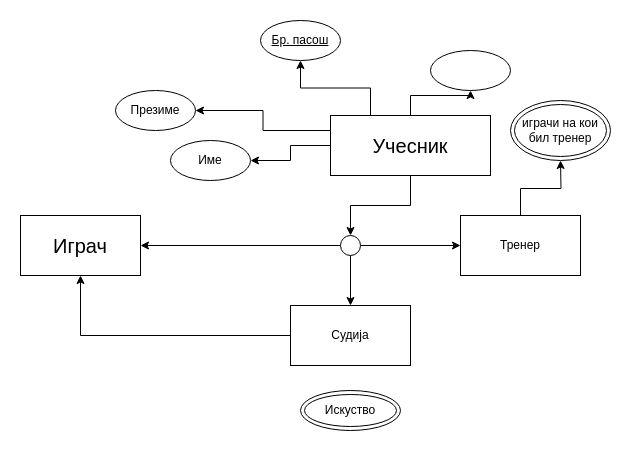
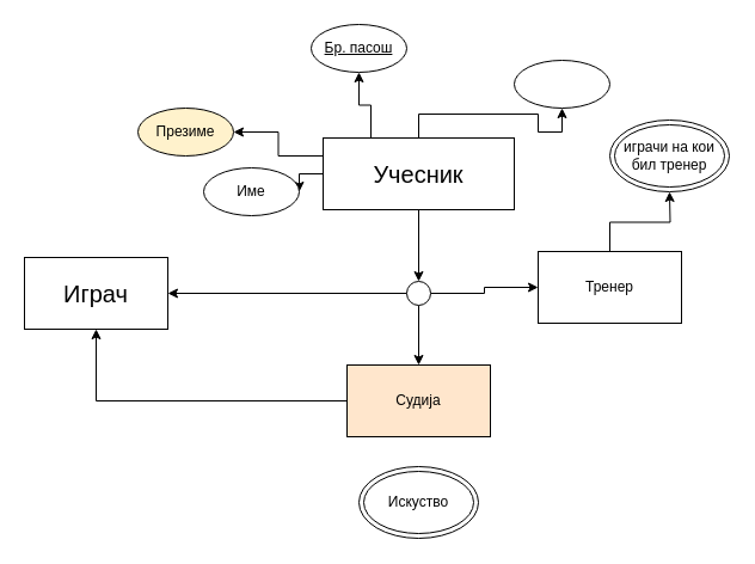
  <mxCell id="0" />
  <mxCell id="1" parent="0" />
  <mxCell id="2" value="" style="edgeStyle=orthogonalEdgeStyle;rounded=0;orthogonalLoop=1;jettySize=auto;html=1;" edge="1" parent="1" source="7" target="11"><mxGeometry relative="1" as="geometry" /></mxCell>
  <mxCell id="3" value="" style="edgeStyle=orthogonalEdgeStyle;rounded=0;orthogonalLoop=1;jettySize=auto;html=1;" edge="1" parent="1" source="7" target="22"><mxGeometry relative="1" as="geometry" /></mxCell>
  <mxCell id="4" style="edgeStyle=orthogonalEdgeStyle;rounded=0;orthogonalLoop=1;jettySize=auto;html=1;" edge="1" parent="1" source="7" target="21"><mxGeometry relative="1" as="geometry" /></mxCell>
  <mxCell id="5" style="edgeStyle=orthogonalEdgeStyle;rounded=0;orthogonalLoop=1;jettySize=auto;html=1;exitX=0.25;exitY=0;exitDx=0;exitDy=0;" edge="1" parent="1" source="7" target="19"><mxGeometry relative="1" as="geometry" /></mxCell>
  <mxCell id="6" style="edgeStyle=orthogonalEdgeStyle;rounded=0;orthogonalLoop=1;jettySize=auto;html=1;exitX=0;exitY=0.25;exitDx=0;exitDy=0;" edge="1" parent="1" source="7" target="20"><mxGeometry relative="1" as="geometry" /></mxCell>
- <mxCell id="7" value="&lt;font style=&quot;font-size: 20px;&quot;&gt;Учесник&lt;/font&gt;" style="rounded=0;whiteSpace=wrap;html=1;" vertex="1" parent="1"><mxGeometry x="330" y="115" width="160" height="60" as="geometry" /></mxCell>
+ <mxCell id="7" value="&lt;font style=&quot;font-size: 20px;&quot;&gt;Учесник&lt;/font&gt;" style="rounded=0;whiteSpace=wrap;html=1;" vertex="1" parent="1"><mxGeometry x="270" y="115" width="160" height="60" as="geometry" /></mxCell>
  <mxCell id="8" style="edgeStyle=orthogonalEdgeStyle;rounded=0;orthogonalLoop=1;jettySize=auto;html=1;" edge="1" parent="1" source="11"><mxGeometry relative="1" as="geometry"><mxPoint x="140" y="245" as="targetPoint" /></mxGeometry></mxCell>
  <mxCell id="9" value="" style="edgeStyle=orthogonalEdgeStyle;rounded=0;orthogonalLoop=1;jettySize=auto;html=1;" edge="1" parent="1" source="11" target="14"><mxGeometry relative="1" as="geometry" /></mxCell>
  <mxCell id="10" value="" style="edgeStyle=orthogonalEdgeStyle;rounded=0;orthogonalLoop=1;jettySize=auto;html=1;" edge="1" parent="1" source="11" target="16"><mxGeometry relative="1" as="geometry" /></mxCell>
  <mxCell id="11" value="" style="ellipse;whiteSpace=wrap;html=1;rounded=0;" vertex="1" parent="1"><mxGeometry x="340" y="235" width="20" height="20" as="geometry" /></mxCell>
  <mxCell id="12" value="&lt;font style=&quot;font-size: 20px;&quot;&gt;Играч&lt;/font&gt;" style="rounded=0;whiteSpace=wrap;html=1;" vertex="1" parent="1"><mxGeometry x="20" y="215" width="120" height="60" as="geometry" /></mxCell>
  <mxCell id="13" value="" style="edgeStyle=orthogonalEdgeStyle;rounded=0;orthogonalLoop=1;jettySize=auto;html=1;" edge="1" parent="1" source="14" target="12"><mxGeometry relative="1" as="geometry" /></mxCell>
- <mxCell id="14" value="Судија" style="whiteSpace=wrap;html=1;rounded=0;" vertex="1" parent="1"><mxGeometry x="290" y="305" width="120" height="60" as="geometry" /></mxCell>
+ <mxCell id="14" value="Судија" style="whiteSpace=wrap;html=1;rounded=0;fillColor=#ffe6cc;" vertex="1" parent="1"><mxGeometry x="290" y="305" width="120" height="60" as="geometry" /></mxCell>
  <mxCell id="15" value="" style="edgeStyle=orthogonalEdgeStyle;rounded=0;orthogonalLoop=1;jettySize=auto;html=1;" edge="1" parent="1" source="16"><mxGeometry relative="1" as="geometry"><mxPoint x="560" y="160" as="targetPoint" /></mxGeometry></mxCell>
- <mxCell id="16" value="Тренер" style="whiteSpace=wrap;html=1;rounded=0;" vertex="1" parent="1"><mxGeometry x="460" y="215" width="120" height="60" as="geometry" /></mxCell>
+ <mxCell id="16" value="Тренер" style="whiteSpace=wrap;html=1;rounded=0;" vertex="1" parent="1"><mxGeometry x="450" y="210" width="120" height="60" as="geometry" /></mxCell>
  <mxCell id="17" value="играчи на кои бил тренер" style="ellipse;shape=doubleEllipse;whiteSpace=wrap;html=1;" vertex="1" parent="1"><mxGeometry x="510" y="100" width="100" height="60" as="geometry" /></mxCell>
- <mxCell id="18" value="Искуство" style="ellipse;shape=doubleEllipse;whiteSpace=wrap;html=1;" vertex="1" parent="1"><mxGeometry x="300" y="390" width="100" height="40" as="geometry" /></mxCell>
+ <mxCell id="18" value="Искуство" style="ellipse;shape=doubleEllipse;whiteSpace=wrap;html=1;" vertex="1" parent="1"><mxGeometry x="300" y="390" width="100" height="60" as="geometry" /></mxCell>
  <mxCell id="19" value="&lt;u&gt;Бр. пасош&lt;/u&gt;" style="ellipse;whiteSpace=wrap;html=1;" vertex="1" parent="1"><mxGeometry x="260" y="20" width="80" height="40" as="geometry" /></mxCell>
- <mxCell id="20" value="Презиме" style="ellipse;whiteSpace=wrap;html=1;" vertex="1" parent="1"><mxGeometry x="115" y="90" width="80" height="40" as="geometry" /></mxCell>
+ <mxCell id="20" value="Презиме" style="ellipse;whiteSpace=wrap;html=1;fillColor=#fff2cc;" vertex="1" parent="1"><mxGeometry x="115" y="90" width="80" height="40" as="geometry" /></mxCell>
  <mxCell id="21" value="" style="ellipse;whiteSpace=wrap;html=1;" vertex="1" parent="1"><mxGeometry x="430" y="50" width="80" height="40" as="geometry" /></mxCell>
  <mxCell id="22" value="Име" style="ellipse;whiteSpace=wrap;html=1;" vertex="1" parent="1"><mxGeometry x="170" y="140" width="80" height="40" as="geometry" /></mxCell>
